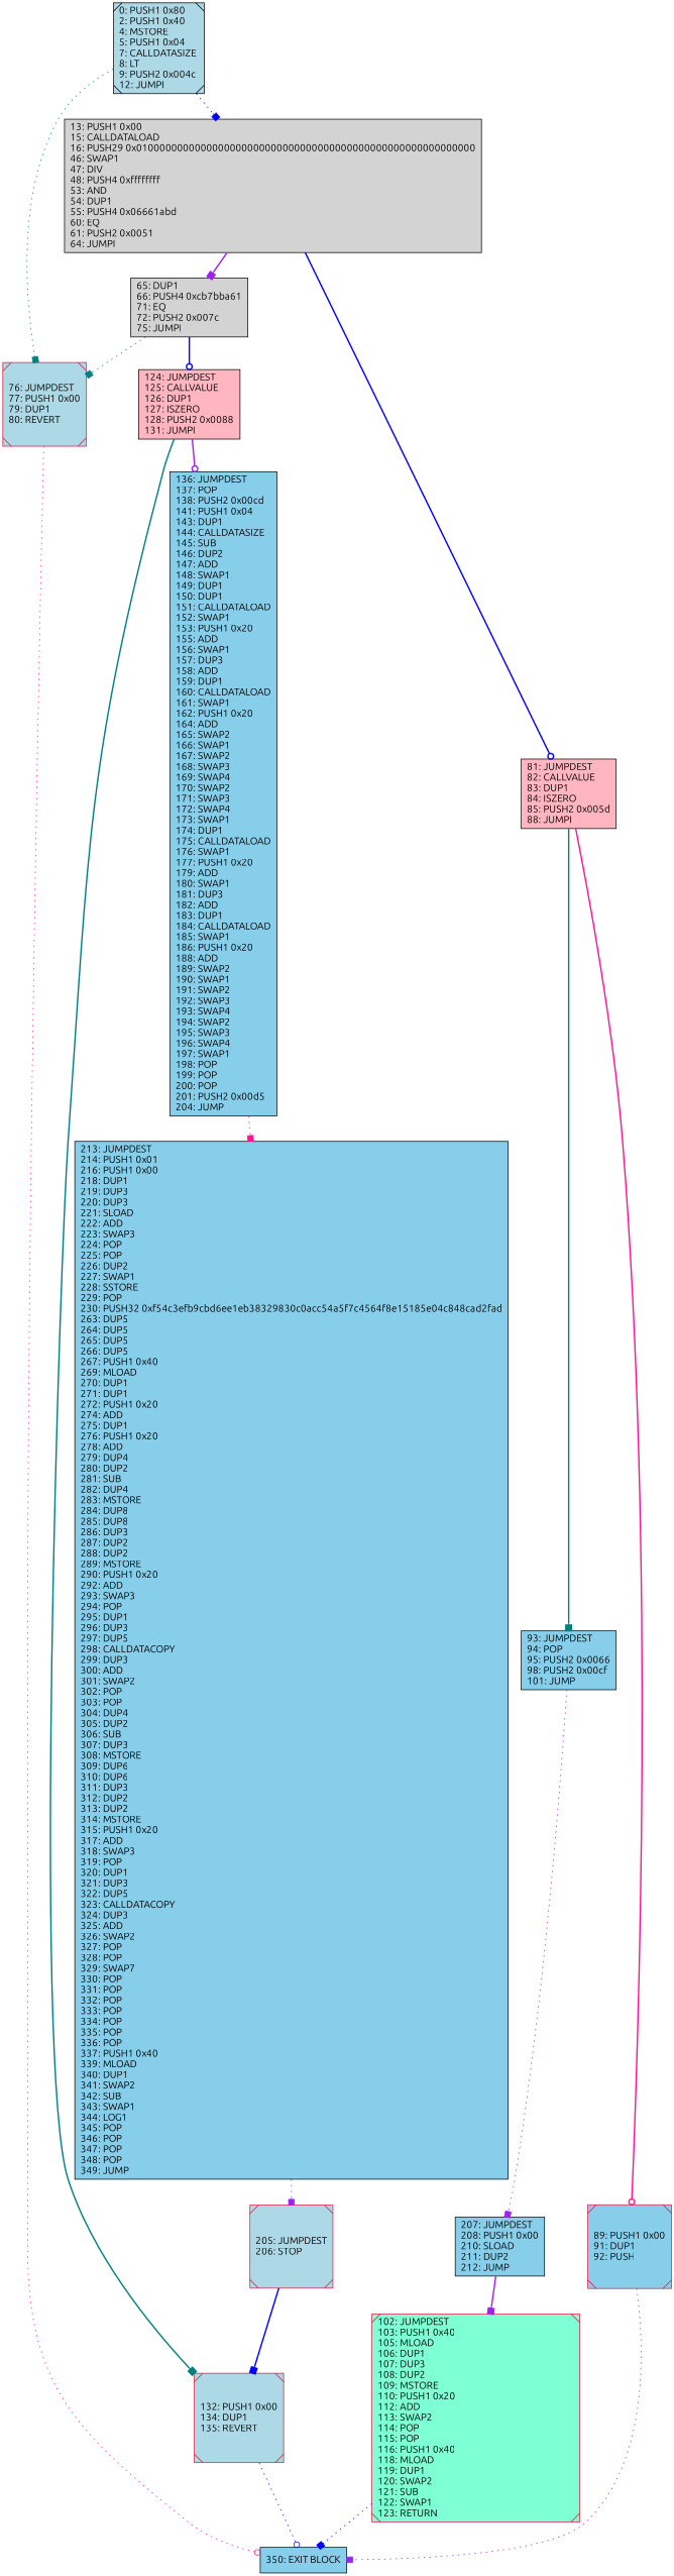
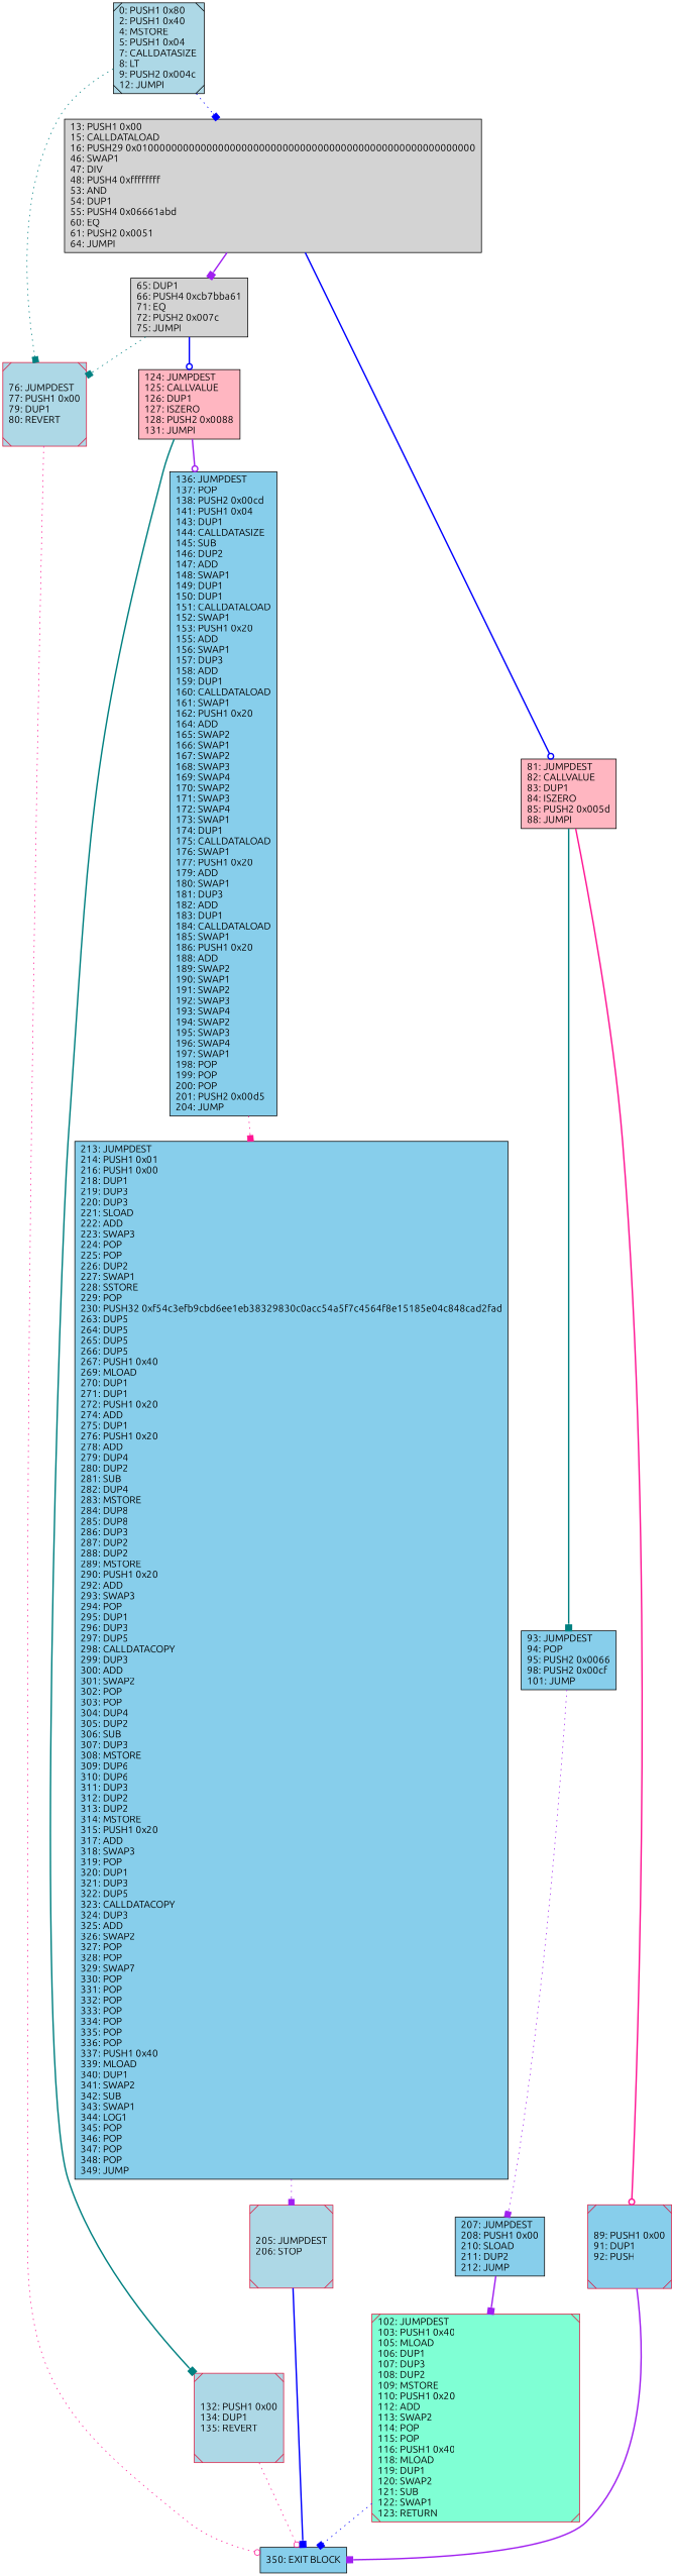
  digraph {
    fontname=Ubuntu
    rankdir=UD
    node [color=black fillcolor=skyblue fontcolor=black fontname=Ubuntu shape=box style=filled]
    edge [arrowhead=box color=blue fontname=Ubuntu style=dotted]
    n1 [color=crimson fillcolor=lightblue label="132: PUSH1 0x00\l134: DUP1\l135: REVERT\l" shape=Msquare]
    n2 [label="350: EXIT BLOCK\l"]
    n3 [fillcolor=lightgrey label="65: DUP1\l66: PUSH4 0xcb7bba61\l71: EQ\l72: PUSH2 0x007c\l75: JUMPI\l"]
    n4 [color=crimson fillcolor=lightblue label="76: JUMPDEST\l77: PUSH1 0x00\l79: DUP1\l80: REVERT\l" shape=Msquare]
    n5 [fillcolor=lightpink label="124: JUMPDEST\l125: CALLVALUE\l126: DUP1\l127: ISZERO\l128: PUSH2 0x0088\l131: JUMPI\l"]
    n6 [label="136: JUMPDEST\l137: POP\l138: PUSH2 0x00cd\l141: PUSH1 0x04\l143: DUP1\l144: CALLDATASIZE\l145: SUB\l146: DUP2\l147: ADD\l148: SWAP1\l149: DUP1\l150: DUP1\l151: CALLDATALOAD\l152: SWAP1\l153: PUSH1 0x20\l155: ADD\l156: SWAP1\l157: DUP3\l158: ADD\l159: DUP1\l160: CALLDATALOAD\l161: SWAP1\l162: PUSH1 0x20\l164: ADD\l165: SWAP2\l166: SWAP1\l167: SWAP2\l168: SWAP3\l169: SWAP4\l170: SWAP2\l171: SWAP3\l172: SWAP4\l173: SWAP1\l174: DUP1\l175: CALLDATALOAD\l176: SWAP1\l177: PUSH1 0x20\l179: ADD\l180: SWAP1\l181: DUP3\l182: ADD\l183: DUP1\l184: CALLDATALOAD\l185: SWAP1\l186: PUSH1 0x20\l188: ADD\l189: SWAP2\l190: SWAP1\l191: SWAP2\l192: SWAP3\l193: SWAP4\l194: SWAP2\l195: SWAP3\l196: SWAP4\l197: SWAP1\l198: POP\l199: POP\l200: POP\l201: PUSH2 0x00d5\l204: JUMP\l"]
    n7 [label="93: JUMPDEST\l94: POP\l95: PUSH2 0x0066\l98: PUSH2 0x00cf\l101: JUMP\l"]
    n8 [label="207: JUMPDEST\l208: PUSH1 0x00\l210: SLOAD\l211: DUP2\l212: JUMP\l"]
    n9 [color=crimson fillcolor=aquamarine label="102: JUMPDEST\l103: PUSH1 0x40\l105: MLOAD\l106: DUP1\l107: DUP3\l108: DUP2\l109: MSTORE\l110: PUSH1 0x20\l112: ADD\l113: SWAP2\l114: POP\l115: POP\l116: PUSH1 0x40\l118: MLOAD\l119: DUP1\l120: SWAP2\l121: SUB\l122: SWAP1\l123: RETURN\l" shape=Msquare]
    n10 [label="213: JUMPDEST\l214: PUSH1 0x01\l216: PUSH1 0x00\l218: DUP1\l219: DUP3\l220: DUP3\l221: SLOAD\l222: ADD\l223: SWAP3\l224: POP\l225: POP\l226: DUP2\l227: SWAP1\l228: SSTORE\l229: POP\l230: PUSH32 0xf54c3efb9cbd6ee1eb38329830c0acc54a5f7c4564f8e15185e04c848cad2fad\l263: DUP5\l264: DUP5\l265: DUP5\l266: DUP5\l267: PUSH1 0x40\l269: MLOAD\l270: DUP1\l271: DUP1\l272: PUSH1 0x20\l274: ADD\l275: DUP1\l276: PUSH1 0x20\l278: ADD\l279: DUP4\l280: DUP2\l281: SUB\l282: DUP4\l283: MSTORE\l284: DUP8\l285: DUP8\l286: DUP3\l287: DUP2\l288: DUP2\l289: MSTORE\l290: PUSH1 0x20\l292: ADD\l293: SWAP3\l294: POP\l295: DUP1\l296: DUP3\l297: DUP5\l298: CALLDATACOPY\l299: DUP3\l300: ADD\l301: SWAP2\l302: POP\l303: POP\l304: DUP4\l305: DUP2\l306: SUB\l307: DUP3\l308: MSTORE\l309: DUP6\l310: DUP6\l311: DUP3\l312: DUP2\l313: DUP2\l314: MSTORE\l315: PUSH1 0x20\l317: ADD\l318: SWAP3\l319: POP\l320: DUP1\l321: DUP3\l322: DUP5\l323: CALLDATACOPY\l324: DUP3\l325: ADD\l326: SWAP2\l327: POP\l328: POP\l329: SWAP7\l330: POP\l331: POP\l332: POP\l333: POP\l334: POP\l335: POP\l336: POP\l337: PUSH1 0x40\l339: MLOAD\l340: DUP1\l341: SWAP2\l342: SUB\l343: SWAP1\l344: LOG1\l345: POP\l346: POP\l347: POP\l348: POP\l349: JUMP\l"]
    n11 [color=crimson fillcolor=lightblue label="205: JUMPDEST\l206: STOP\l" shape=Msquare]
    n12 [fillcolor=lightblue label="0: PUSH1 0x80\l2: PUSH1 0x40\l4: MSTORE\l5: PUSH1 0x04\l7: CALLDATASIZE\l8: LT\l9: PUSH2 0x004c\l12: JUMPI\l" shape=Msquare]
    n13 [fillcolor=lightgrey label="13: PUSH1 0x00\l15: CALLDATALOAD\l16: PUSH29 0x0100000000000000000000000000000000000000000000000000000000\l46: SWAP1\l47: DIV\l48: PUSH4 0xffffffff\l53: AND\l54: DUP1\l55: PUSH4 0x06661abd\l60: EQ\l61: PUSH2 0x0051\l64: JUMPI\l"]
    n14 [fillcolor=lightpink label="81: JUMPDEST\l82: CALLVALUE\l83: DUP1\l84: ISZERO\l85: PUSH2 0x005d\l88: JUMPI\l"]
    n15 [color=crimson label="89: PUSH1 0x00\l91: DUP1\l92: PUSH\l" shape=Msquare]
-   n1 -> n2 [arrowhead=odot]
+   n1 -> n2 [arrowhead=odot color=deeppink]
    n3 -> n4 [color=teal]
    n3 -> n5 [arrowhead=odot style=bold]
    n4 -> n2 [arrowhead=odot color=deeppink]
    n5 -> n1 [color=teal style=bold]
    n5 -> n6 [arrowhead=odot color=purple style=bold]
    n6 -> n10 [color=deeppink]
    n7 -> n8 [color=purple]
    n8 -> n9 [color=purple style=bold]
    n9 -> n2
    n10 -> n11 [color=purple]
-   n11 -> n1 [style=bold]
+   n11 -> n2 [style=bold]
    n12 -> n4 [color=teal]
    n12 -> n13
    n13 -> n3 [color=purple style=bold]
    n13 -> n14 [arrowhead=odot style=bold]
    n14 -> n7 [color=teal style=bold]
    n14 -> n15 [arrowhead=odot color=deeppink style=bold]
-   n15 -> n2 [color=purple]
+   n15 -> n2 [color=purple style=bold]
  }
